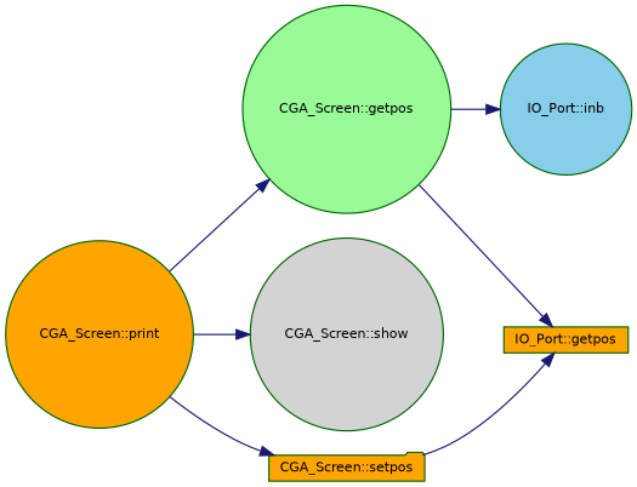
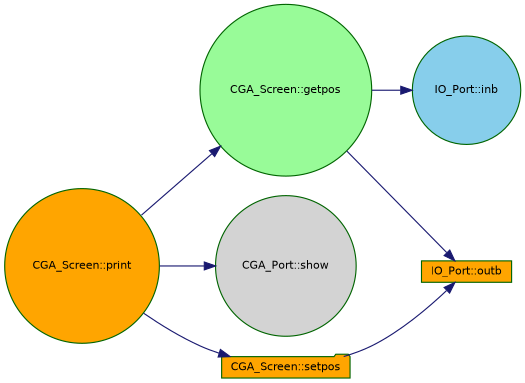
  digraph {
    rankdir=LR
    node [color=darkgreen fillcolor=orange fontname=Helvetica fontsize=10 shape=circle style=filled]
    edge [color=midnightblue fontname=Helvetica fontsize=10 labelfontname=Helvetica labelfontsize=10 style=solid]
    n1 [fontcolor=black height=0.2 label="CGA_Screen::print" width=0.4]
    n2 [fillcolor=palegreen height=0.2 label="CGA_Screen::getpos" width=0.4]
-   n3 [fillcolor=lightgrey height=0.2 label="CGA_Screen::show" width=0.4]
+   n3 [fillcolor=lightgrey height=0.2 label="CGA_Port::show" width=0.4]
    n4 [height=0.2 label="CGA_Screen::setpos" shape=folder width=0.4]
-   n5 [height=0.2 label="IO_Port::getpos" shape=box width=0.4]
+   n5 [height=0.2 label="IO_Port::outb" shape=box width=0.4]
    n6 [fillcolor=skyblue height=0.2 label="IO_Port::inb" width=0.4]
    n1 -> n2
    n1 -> n3
    n1 -> n4
    n2 -> n5
    n2 -> n6
    n4 -> n5
  }
